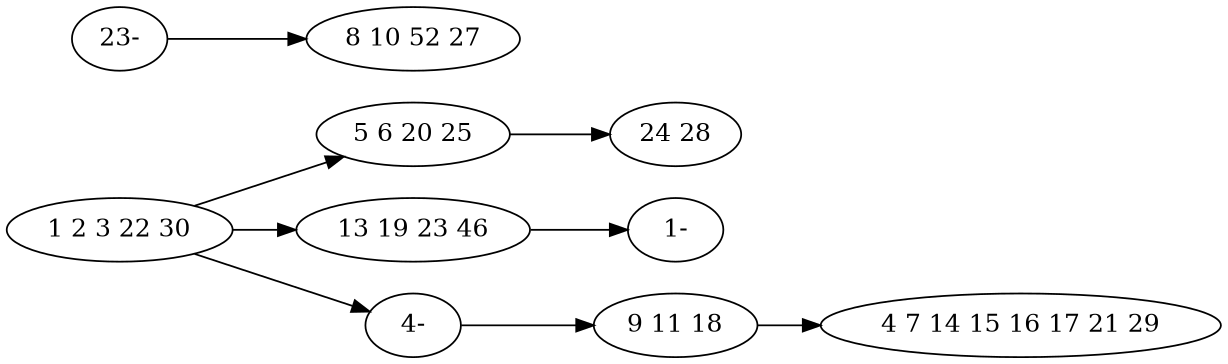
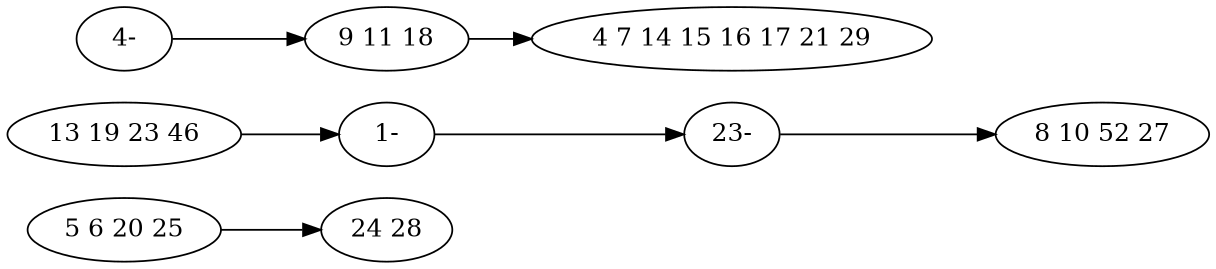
  digraph {
    rankdir=LR
-   n1 [label="1 2 3 22 30"]
    n2 [label="5 6 20 25"]
    n3 [label="13 19 23 46"]
    n4 [label="4-"]
    n5 [label="24 28"]
    n6 [label="1-"]
    n7 [label="9 11 18"]
    n8 [label="23-"]
    n9 [label="4 7 14 15 16 17 21 29"]
    n10 [label="8 10 52 27"]
-   n1 -> n2
-   n1 -> n3
-   n1 -> n4
    n2 -> n5
    n3 -> n6
    n4 -> n7
+   n6 -> n8
    n7 -> n9
    n8 -> n10
  }
